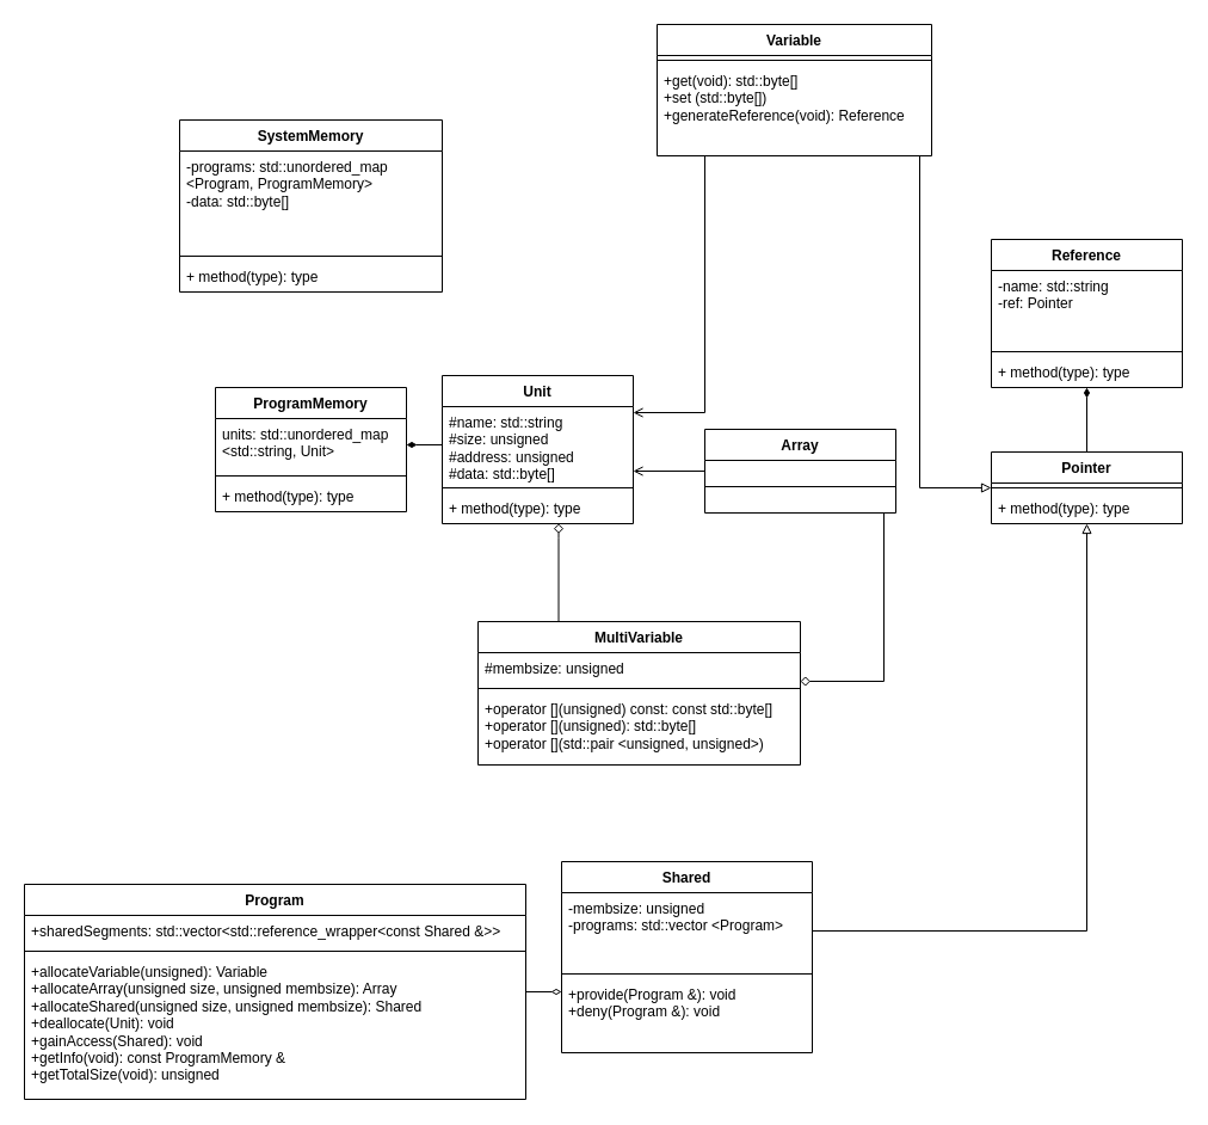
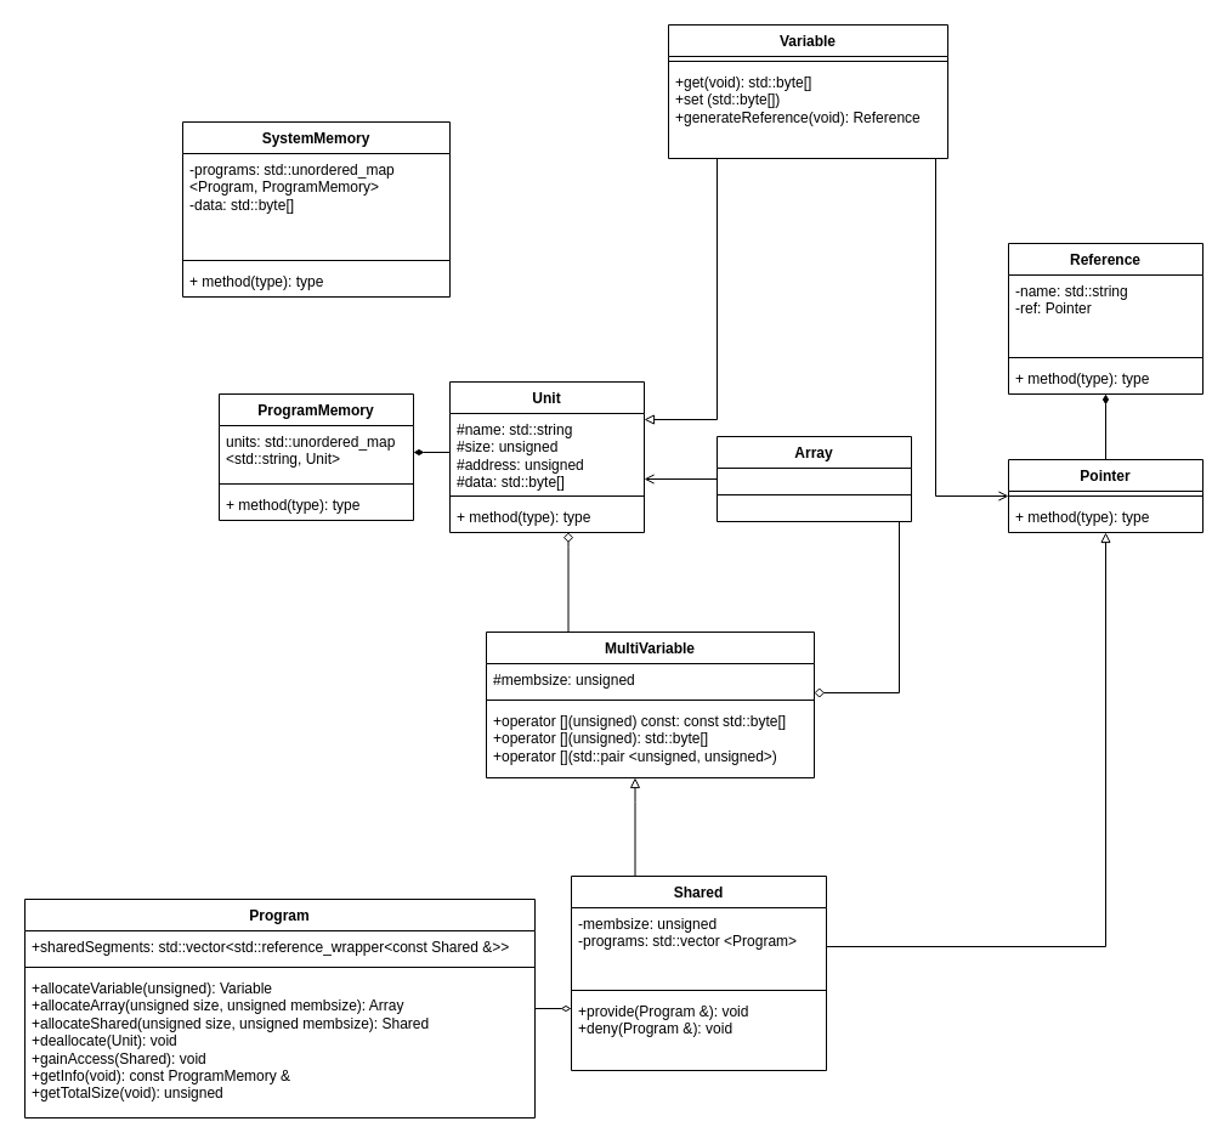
  <mxCell id="0" />
  <mxCell id="1" parent="0" />
  <mxCell id="2" value="Unit" style="swimlane;fontStyle=1;align=center;verticalAlign=top;childLayout=stackLayout;horizontal=1;startSize=26;horizontalStack=0;resizeParent=1;resizeParentMax=0;resizeLast=0;collapsible=1;marginBottom=0;whiteSpace=wrap;html=1;" parent="1" vertex="1"><mxGeometry x="370" y="314" width="160" height="124" as="geometry" /></mxCell>
  <mxCell id="3" value="#name: std::string&lt;br&gt;#size: unsigned&lt;br&gt;#address: unsigned&lt;br&gt;#data: std::byte[]" style="text;strokeColor=none;fillColor=none;align=left;verticalAlign=top;spacingLeft=4;spacingRight=4;overflow=hidden;rotatable=0;points=[[0,0.5],[1,0.5]];portConstraint=eastwest;whiteSpace=wrap;html=1;" parent="2" vertex="1"><mxGeometry y="26" width="160" height="64" as="geometry" /></mxCell>
  <mxCell id="4" value="" style="line;strokeWidth=1;fillColor=none;align=left;verticalAlign=middle;spacingTop=-1;spacingLeft=3;spacingRight=3;rotatable=0;labelPosition=right;points=[];portConstraint=eastwest;strokeColor=inherit;" parent="2" vertex="1"><mxGeometry y="90" width="160" height="8" as="geometry" /></mxCell>
  <mxCell id="5" value="+ method(type): type" style="text;strokeColor=none;fillColor=none;align=left;verticalAlign=top;spacingLeft=4;spacingRight=4;overflow=hidden;rotatable=0;points=[[0,0.5],[1,0.5]];portConstraint=eastwest;whiteSpace=wrap;html=1;" parent="2" vertex="1"><mxGeometry y="98" width="160" height="26" as="geometry" /></mxCell>
- <mxCell id="6" style="edgeStyle=orthogonalEdgeStyle;rounded=0;orthogonalLoop=1;jettySize=auto;html=1;entryX=1;entryY=0.25;entryDx=0;entryDy=0;endArrow=open;endFill=0;" edge="1" parent="1" source="8" target="2"><mxGeometry relative="1" as="geometry"><Array as="points"><mxPoint x="590" y="345" /></Array></mxGeometry></mxCell>
- <mxCell id="7" style="edgeStyle=orthogonalEdgeStyle;rounded=0;orthogonalLoop=1;jettySize=auto;html=1;endArrow=block;endFill=0;" edge="1" parent="1" source="8" target="24"><mxGeometry relative="1" as="geometry"><Array as="points"><mxPoint x="770" y="408" /></Array></mxGeometry></mxCell>
+ <mxCell id="6" style="edgeStyle=orthogonalEdgeStyle;rounded=0;orthogonalLoop=1;jettySize=auto;html=1;entryX=1;entryY=0.25;entryDx=0;entryDy=0;endArrow=block;endFill=0;" edge="1" parent="1" source="8" target="2"><mxGeometry relative="1" as="geometry"><Array as="points"><mxPoint x="590" y="345" /></Array></mxGeometry></mxCell>
+ <mxCell id="7" style="edgeStyle=orthogonalEdgeStyle;rounded=0;orthogonalLoop=1;jettySize=auto;html=1;endArrow=open;endFill=0;" edge="1" parent="1" source="8" target="24"><mxGeometry relative="1" as="geometry"><Array as="points"><mxPoint x="770" y="408" /></Array></mxGeometry></mxCell>
  <mxCell id="8" value="Variable" style="swimlane;fontStyle=1;align=center;verticalAlign=top;childLayout=stackLayout;horizontal=1;startSize=26;horizontalStack=0;resizeParent=1;resizeParentMax=0;resizeLast=0;collapsible=1;marginBottom=0;whiteSpace=wrap;html=1;" vertex="1" parent="1"><mxGeometry x="550" y="20" width="230" height="110" as="geometry" /></mxCell>
  <mxCell id="9" value="" style="line;strokeWidth=1;fillColor=none;align=left;verticalAlign=middle;spacingTop=-1;spacingLeft=3;spacingRight=3;rotatable=0;labelPosition=right;points=[];portConstraint=eastwest;strokeColor=inherit;" vertex="1" parent="8"><mxGeometry y="26" width="230" height="8" as="geometry" /></mxCell>
  <mxCell id="10" value="+get(void): std::byte[]&lt;br&gt;+set (std::byte[])&lt;br&gt;+generateReference(void): Reference" style="text;strokeColor=none;fillColor=none;align=left;verticalAlign=top;spacingLeft=4;spacingRight=4;overflow=hidden;rotatable=0;points=[[0,0.5],[1,0.5]];portConstraint=eastwest;whiteSpace=wrap;html=1;" vertex="1" parent="8"><mxGeometry y="34" width="230" height="76" as="geometry" /></mxCell>
  <mxCell id="11" value="Array" style="swimlane;fontStyle=1;align=center;verticalAlign=top;childLayout=stackLayout;horizontal=1;startSize=26;horizontalStack=0;resizeParent=1;resizeParentMax=0;resizeLast=0;collapsible=1;marginBottom=0;whiteSpace=wrap;html=1;" vertex="1" parent="1"><mxGeometry x="590" y="359" width="160" height="70" as="geometry" /></mxCell>
  <mxCell id="12" value="" style="line;strokeWidth=1;fillColor=none;align=left;verticalAlign=middle;spacingTop=-1;spacingLeft=3;spacingRight=3;rotatable=0;labelPosition=right;points=[];portConstraint=eastwest;strokeColor=inherit;" vertex="1" parent="11"><mxGeometry y="26" width="160" height="44" as="geometry" /></mxCell>
+ <mxCell id="13" style="edgeStyle=orthogonalEdgeStyle;rounded=0;orthogonalLoop=1;jettySize=auto;html=1;exitX=0.25;exitY=0;exitDx=0;exitDy=0;endArrow=block;endFill=0;" edge="1" parent="1" source="14" target="44"><mxGeometry relative="1" as="geometry"><Array as="points"><mxPoint x="523" y="660" /><mxPoint x="523" y="660" /></Array></mxGeometry></mxCell>
  <mxCell id="14" value="Shared" style="swimlane;fontStyle=1;align=center;verticalAlign=top;childLayout=stackLayout;horizontal=1;startSize=26;horizontalStack=0;resizeParent=1;resizeParentMax=0;resizeLast=0;collapsible=1;marginBottom=0;whiteSpace=wrap;html=1;" vertex="1" parent="1"><mxGeometry x="470" y="721" width="210" height="160" as="geometry" /></mxCell>
  <mxCell id="15" value="-membsize: unsigned&lt;div&gt;-programs: std::vector &amp;lt;Program&amp;gt;&lt;/div&gt;" style="text;strokeColor=none;fillColor=none;align=left;verticalAlign=top;spacingLeft=4;spacingRight=4;overflow=hidden;rotatable=0;points=[[0,0.5],[1,0.5]];portConstraint=eastwest;whiteSpace=wrap;html=1;" vertex="1" parent="14"><mxGeometry y="26" width="210" height="64" as="geometry" /></mxCell>
  <mxCell id="16" value="" style="line;strokeWidth=1;fillColor=none;align=left;verticalAlign=middle;spacingTop=-1;spacingLeft=3;spacingRight=3;rotatable=0;labelPosition=right;points=[];portConstraint=eastwest;strokeColor=inherit;" vertex="1" parent="14"><mxGeometry y="90" width="210" height="8" as="geometry" /></mxCell>
  <mxCell id="17" value="+provide(Program &amp;amp;): void&lt;br&gt;+deny(Program &amp;amp;): void" style="text;strokeColor=none;fillColor=none;align=left;verticalAlign=top;spacingLeft=4;spacingRight=4;overflow=hidden;rotatable=0;points=[[0,0.5],[1,0.5]];portConstraint=eastwest;whiteSpace=wrap;html=1;" vertex="1" parent="14"><mxGeometry y="98" width="210" height="62" as="geometry" /></mxCell>
  <mxCell id="18" style="edgeStyle=orthogonalEdgeStyle;rounded=0;orthogonalLoop=1;jettySize=auto;html=1;endArrow=open;endFill=0;" edge="1" parent="1" source="11" target="2"><mxGeometry relative="1" as="geometry"><mxPoint x="660" y="488" as="sourcePoint" /><Array as="points"><mxPoint x="590" y="376" /><mxPoint x="590" y="376" /></Array></mxGeometry></mxCell>
  <mxCell id="19" value="Reference" style="swimlane;fontStyle=1;align=center;verticalAlign=top;childLayout=stackLayout;horizontal=1;startSize=26;horizontalStack=0;resizeParent=1;resizeParentMax=0;resizeLast=0;collapsible=1;marginBottom=0;whiteSpace=wrap;html=1;" vertex="1" parent="1"><mxGeometry x="830" y="200" width="160" height="124" as="geometry" /></mxCell>
  <mxCell id="20" value="-name: std::string&lt;div&gt;-ref: Pointer&lt;/div&gt;" style="text;strokeColor=none;fillColor=none;align=left;verticalAlign=top;spacingLeft=4;spacingRight=4;overflow=hidden;rotatable=0;points=[[0,0.5],[1,0.5]];portConstraint=eastwest;whiteSpace=wrap;html=1;" vertex="1" parent="19"><mxGeometry y="26" width="160" height="64" as="geometry" /></mxCell>
  <mxCell id="21" value="" style="line;strokeWidth=1;fillColor=none;align=left;verticalAlign=middle;spacingTop=-1;spacingLeft=3;spacingRight=3;rotatable=0;labelPosition=right;points=[];portConstraint=eastwest;strokeColor=inherit;" vertex="1" parent="19"><mxGeometry y="90" width="160" height="8" as="geometry" /></mxCell>
  <mxCell id="22" value="+ method(type): type" style="text;strokeColor=none;fillColor=none;align=left;verticalAlign=top;spacingLeft=4;spacingRight=4;overflow=hidden;rotatable=0;points=[[0,0.5],[1,0.5]];portConstraint=eastwest;whiteSpace=wrap;html=1;" vertex="1" parent="19"><mxGeometry y="98" width="160" height="26" as="geometry" /></mxCell>
  <mxCell id="23" style="edgeStyle=orthogonalEdgeStyle;rounded=0;orthogonalLoop=1;jettySize=auto;html=1;endArrow=diamondThin;endFill=1;" edge="1" parent="1" source="24" target="19"><mxGeometry relative="1" as="geometry"><Array as="points" /></mxGeometry></mxCell>
  <mxCell id="24" value="Pointer" style="swimlane;fontStyle=1;align=center;verticalAlign=top;childLayout=stackLayout;horizontal=1;startSize=26;horizontalStack=0;resizeParent=1;resizeParentMax=0;resizeLast=0;collapsible=1;marginBottom=0;whiteSpace=wrap;html=1;" vertex="1" parent="1"><mxGeometry x="830" y="378" width="160" height="60" as="geometry" /></mxCell>
  <mxCell id="25" value="" style="line;strokeWidth=1;fillColor=none;align=left;verticalAlign=middle;spacingTop=-1;spacingLeft=3;spacingRight=3;rotatable=0;labelPosition=right;points=[];portConstraint=eastwest;strokeColor=inherit;" vertex="1" parent="24"><mxGeometry y="26" width="160" height="8" as="geometry" /></mxCell>
  <mxCell id="26" value="+ method(type): type" style="text;strokeColor=none;fillColor=none;align=left;verticalAlign=top;spacingLeft=4;spacingRight=4;overflow=hidden;rotatable=0;points=[[0,0.5],[1,0.5]];portConstraint=eastwest;whiteSpace=wrap;html=1;" vertex="1" parent="24"><mxGeometry y="34" width="160" height="26" as="geometry" /></mxCell>
  <mxCell id="27" style="edgeStyle=orthogonalEdgeStyle;rounded=0;orthogonalLoop=1;jettySize=auto;html=1;exitX=1;exitY=0.5;exitDx=0;exitDy=0;endArrow=block;endFill=0;" edge="1" parent="1" source="15" target="24"><mxGeometry relative="1" as="geometry" /></mxCell>
  <mxCell id="28" value="ProgramMemory" style="swimlane;fontStyle=1;align=center;verticalAlign=top;childLayout=stackLayout;horizontal=1;startSize=26;horizontalStack=0;resizeParent=1;resizeParentMax=0;resizeLast=0;collapsible=1;marginBottom=0;whiteSpace=wrap;html=1;" vertex="1" parent="1"><mxGeometry x="180" y="324" width="160" height="104" as="geometry" /></mxCell>
  <mxCell id="29" value="units: std::unordered_map &amp;lt;std::string, Unit&amp;gt;" style="text;strokeColor=none;fillColor=none;align=left;verticalAlign=top;spacingLeft=4;spacingRight=4;overflow=hidden;rotatable=0;points=[[0,0.5],[1,0.5]];portConstraint=eastwest;whiteSpace=wrap;html=1;" vertex="1" parent="28"><mxGeometry y="26" width="160" height="44" as="geometry" /></mxCell>
  <mxCell id="30" value="" style="line;strokeWidth=1;fillColor=none;align=left;verticalAlign=middle;spacingTop=-1;spacingLeft=3;spacingRight=3;rotatable=0;labelPosition=right;points=[];portConstraint=eastwest;strokeColor=inherit;" vertex="1" parent="28"><mxGeometry y="70" width="160" height="8" as="geometry" /></mxCell>
  <mxCell id="31" value="+ method(type): type" style="text;strokeColor=none;fillColor=none;align=left;verticalAlign=top;spacingLeft=4;spacingRight=4;overflow=hidden;rotatable=0;points=[[0,0.5],[1,0.5]];portConstraint=eastwest;whiteSpace=wrap;html=1;" vertex="1" parent="28"><mxGeometry y="78" width="160" height="26" as="geometry" /></mxCell>
  <mxCell id="32" style="edgeStyle=orthogonalEdgeStyle;rounded=0;orthogonalLoop=1;jettySize=auto;html=1;endArrow=diamondThin;endFill=1;entryX=1;entryY=0.5;entryDx=0;entryDy=0;" edge="1" parent="1" source="3" target="29"><mxGeometry relative="1" as="geometry" /></mxCell>
  <mxCell id="33" value="SystemMemory" style="swimlane;fontStyle=1;align=center;verticalAlign=top;childLayout=stackLayout;horizontal=1;startSize=26;horizontalStack=0;resizeParent=1;resizeParentMax=0;resizeLast=0;collapsible=1;marginBottom=0;whiteSpace=wrap;html=1;" vertex="1" parent="1"><mxGeometry x="150" y="100" width="220" height="144" as="geometry" /></mxCell>
  <mxCell id="34" value="-programs: std::unordered_map &amp;lt;Program, ProgramMemory&amp;gt;&lt;br&gt;-data: std::byte[]" style="text;strokeColor=none;fillColor=none;align=left;verticalAlign=top;spacingLeft=4;spacingRight=4;overflow=hidden;rotatable=0;points=[[0,0.5],[1,0.5]];portConstraint=eastwest;whiteSpace=wrap;html=1;" vertex="1" parent="33"><mxGeometry y="26" width="220" height="84" as="geometry" /></mxCell>
  <mxCell id="35" value="" style="line;strokeWidth=1;fillColor=none;align=left;verticalAlign=middle;spacingTop=-1;spacingLeft=3;spacingRight=3;rotatable=0;labelPosition=right;points=[];portConstraint=eastwest;strokeColor=inherit;" vertex="1" parent="33"><mxGeometry y="110" width="220" height="8" as="geometry" /></mxCell>
  <mxCell id="36" value="+ method(type): type" style="text;strokeColor=none;fillColor=none;align=left;verticalAlign=top;spacingLeft=4;spacingRight=4;overflow=hidden;rotatable=0;points=[[0,0.5],[1,0.5]];portConstraint=eastwest;whiteSpace=wrap;html=1;" vertex="1" parent="33"><mxGeometry y="118" width="220" height="26" as="geometry" /></mxCell>
  <mxCell id="37" style="edgeStyle=orthogonalEdgeStyle;rounded=0;orthogonalLoop=1;jettySize=auto;html=1;endArrow=diamondThin;endFill=0;" edge="1" parent="1" source="38" target="14"><mxGeometry relative="1" as="geometry"><Array as="points"><mxPoint x="430" y="801" /><mxPoint x="430" y="801" /></Array></mxGeometry></mxCell>
  <mxCell id="38" value="Program" style="swimlane;fontStyle=1;align=center;verticalAlign=top;childLayout=stackLayout;horizontal=1;startSize=26;horizontalStack=0;resizeParent=1;resizeParentMax=0;resizeLast=0;collapsible=1;marginBottom=0;whiteSpace=wrap;html=1;" vertex="1" parent="1"><mxGeometry x="20" y="740" width="420" height="180" as="geometry" /></mxCell>
  <mxCell id="39" value="+sharedSegments: std::vector&amp;lt;std::reference_wrapper&amp;lt;const Shared &amp;amp;&amp;gt;&amp;gt;" style="text;strokeColor=none;fillColor=none;align=left;verticalAlign=top;spacingLeft=4;spacingRight=4;overflow=hidden;rotatable=0;points=[[0,0.5],[1,0.5]];portConstraint=eastwest;whiteSpace=wrap;html=1;" vertex="1" parent="38"><mxGeometry y="26" width="420" height="26" as="geometry" /></mxCell>
  <mxCell id="40" value="" style="line;strokeWidth=1;fillColor=none;align=left;verticalAlign=middle;spacingTop=-1;spacingLeft=3;spacingRight=3;rotatable=0;labelPosition=right;points=[];portConstraint=eastwest;strokeColor=inherit;" vertex="1" parent="38"><mxGeometry y="52" width="420" height="8" as="geometry" /></mxCell>
  <mxCell id="41" value="+allocateVariable(unsigned): Variable&lt;br&gt;+allocateArray(unsigned size, unsigned membsize): Array&lt;br&gt;+allocateShared(unsigned size, unsigned membsize): Shared&lt;br&gt;+deallocate(Unit): void&lt;br&gt;+gainAccess(Shared): void&lt;br&gt;+getInfo(void): const ProgramMemory &amp;amp;&lt;br&gt;+getTotalSize(void): unsigned" style="text;strokeColor=none;fillColor=none;align=left;verticalAlign=top;spacingLeft=4;spacingRight=4;overflow=hidden;rotatable=0;points=[[0,0.5],[1,0.5]];portConstraint=eastwest;whiteSpace=wrap;html=1;" vertex="1" parent="38"><mxGeometry y="60" width="420" height="120" as="geometry" /></mxCell>
  <mxCell id="42" style="edgeStyle=orthogonalEdgeStyle;rounded=0;orthogonalLoop=1;jettySize=auto;html=1;endArrow=diamond;endFill=0;" edge="1" parent="1" source="11" target="44"><mxGeometry relative="1" as="geometry"><Array as="points"><mxPoint x="740" y="570" /></Array></mxGeometry></mxCell>
  <mxCell id="43" style="edgeStyle=orthogonalEdgeStyle;rounded=0;orthogonalLoop=1;jettySize=auto;html=1;exitX=0.25;exitY=0;exitDx=0;exitDy=0;endArrow=diamond;endFill=0;" edge="1" parent="1" source="44" target="2"><mxGeometry relative="1" as="geometry"><Array as="points"><mxPoint x="468" y="450" /><mxPoint x="468" y="450" /></Array></mxGeometry></mxCell>
  <mxCell id="44" value="MultiVariable" style="swimlane;fontStyle=1;align=center;verticalAlign=top;childLayout=stackLayout;horizontal=1;startSize=26;horizontalStack=0;resizeParent=1;resizeParentMax=0;resizeLast=0;collapsible=1;marginBottom=0;whiteSpace=wrap;html=1;" vertex="1" parent="1"><mxGeometry x="400" y="520" width="270" height="120" as="geometry" /></mxCell>
  <mxCell id="45" value="#membsize: unsigned" style="text;strokeColor=none;fillColor=none;align=left;verticalAlign=top;spacingLeft=4;spacingRight=4;overflow=hidden;rotatable=0;points=[[0,0.5],[1,0.5]];portConstraint=eastwest;whiteSpace=wrap;html=1;" vertex="1" parent="44"><mxGeometry y="26" width="270" height="26" as="geometry" /></mxCell>
  <mxCell id="46" value="" style="line;strokeWidth=1;fillColor=none;align=left;verticalAlign=middle;spacingTop=-1;spacingLeft=3;spacingRight=3;rotatable=0;labelPosition=right;points=[];portConstraint=eastwest;strokeColor=inherit;" vertex="1" parent="44"><mxGeometry y="52" width="270" height="8" as="geometry" /></mxCell>
  <mxCell id="47" value="+operator [](unsigned) const: const std::byte[]&lt;br&gt;+operator [](unsigned): std::byte[]&lt;br&gt;&lt;div&gt;+operator [](std::pair &amp;lt;unsigned, unsigned&amp;gt;)&lt;br&gt;&lt;/div&gt;" style="text;strokeColor=none;fillColor=none;align=left;verticalAlign=top;spacingLeft=4;spacingRight=4;overflow=hidden;rotatable=0;points=[[0,0.5],[1,0.5]];portConstraint=eastwest;whiteSpace=wrap;html=1;" vertex="1" parent="44"><mxGeometry y="60" width="270" height="60" as="geometry" /></mxCell>
